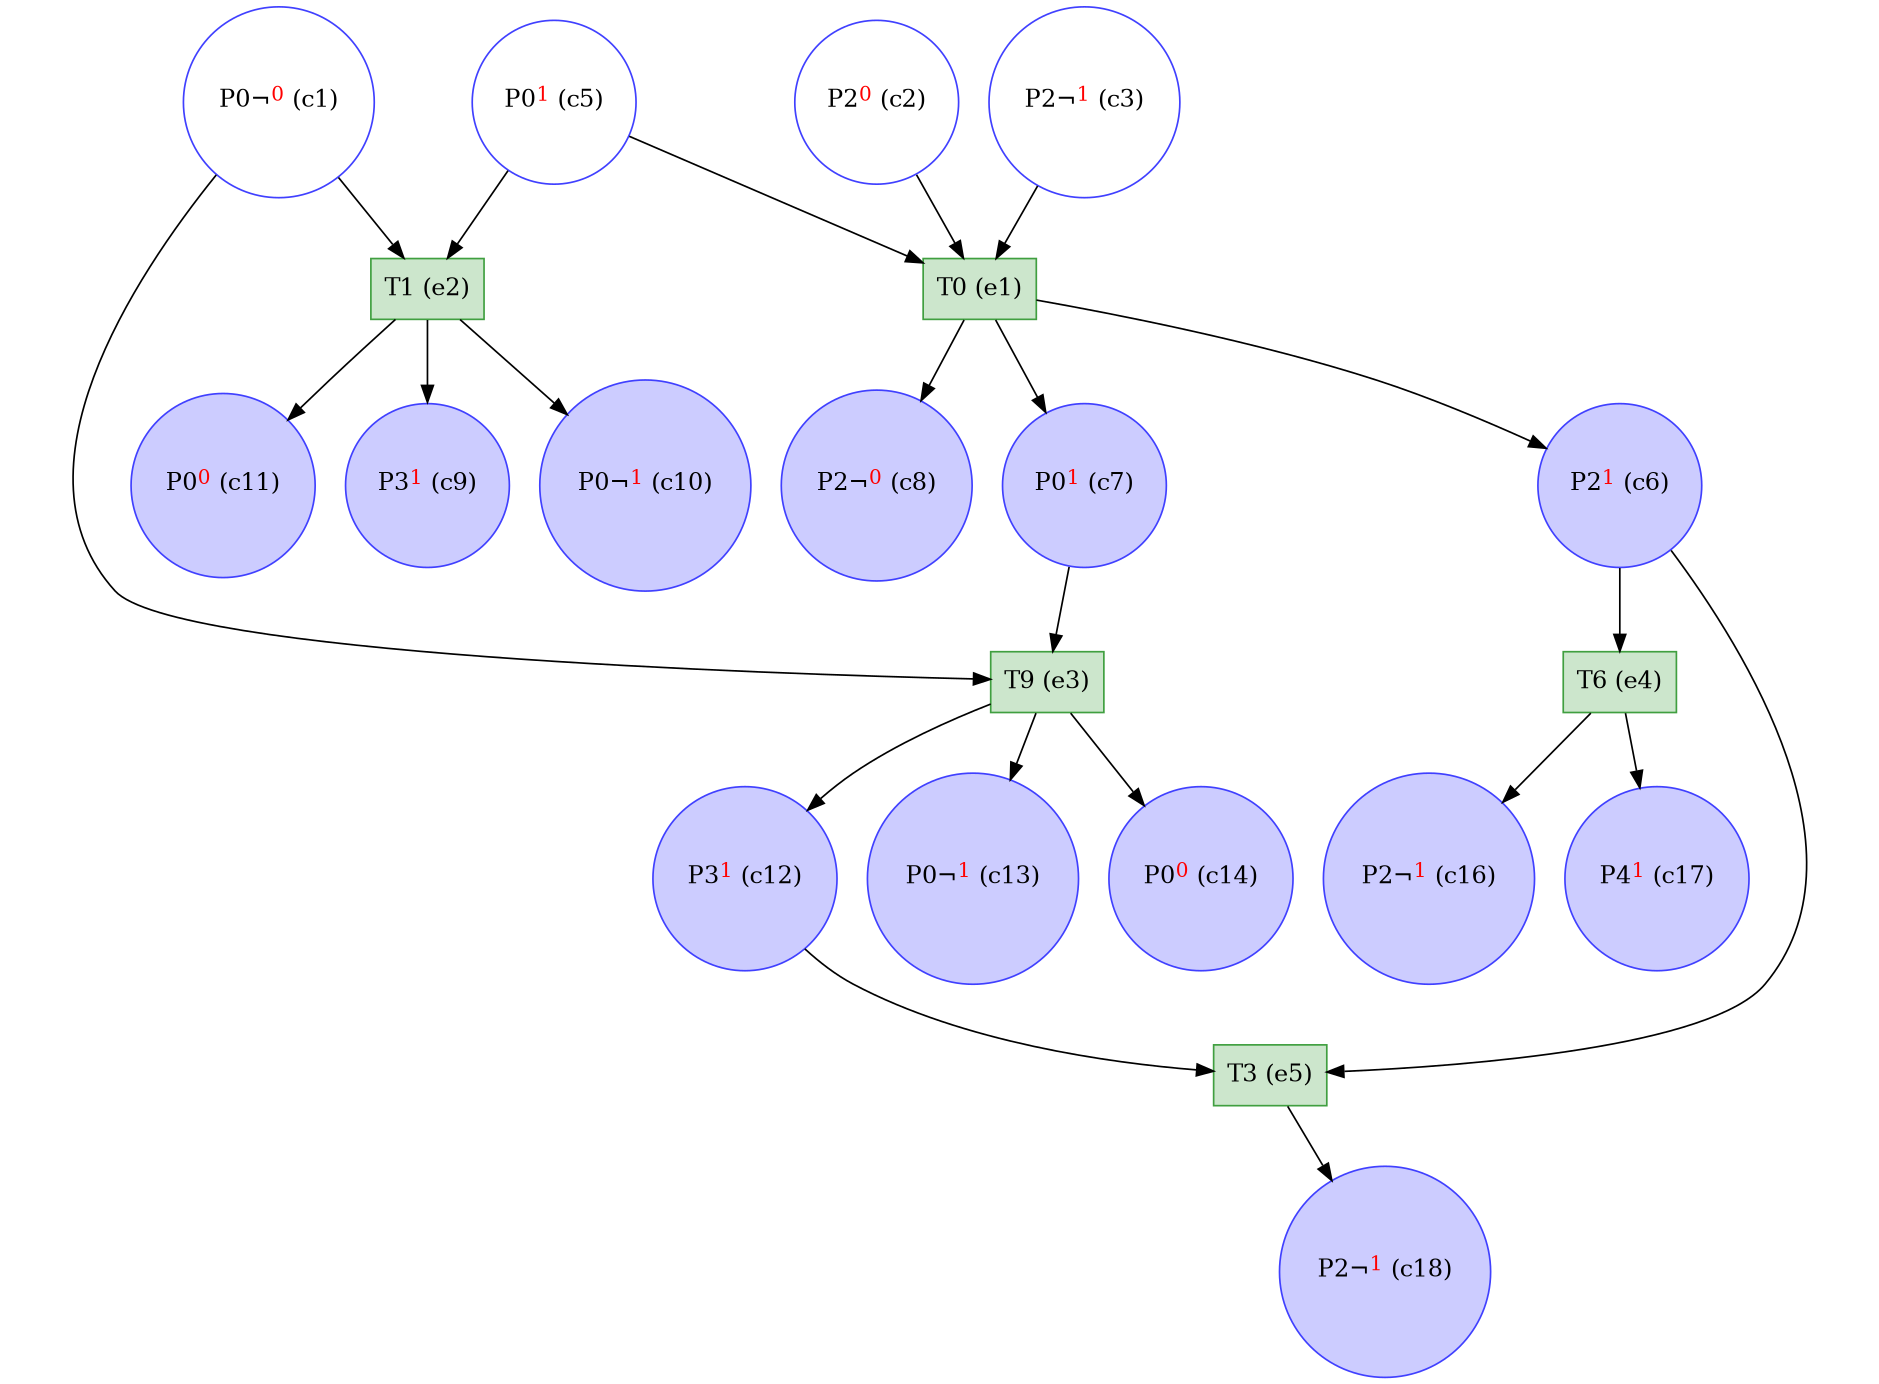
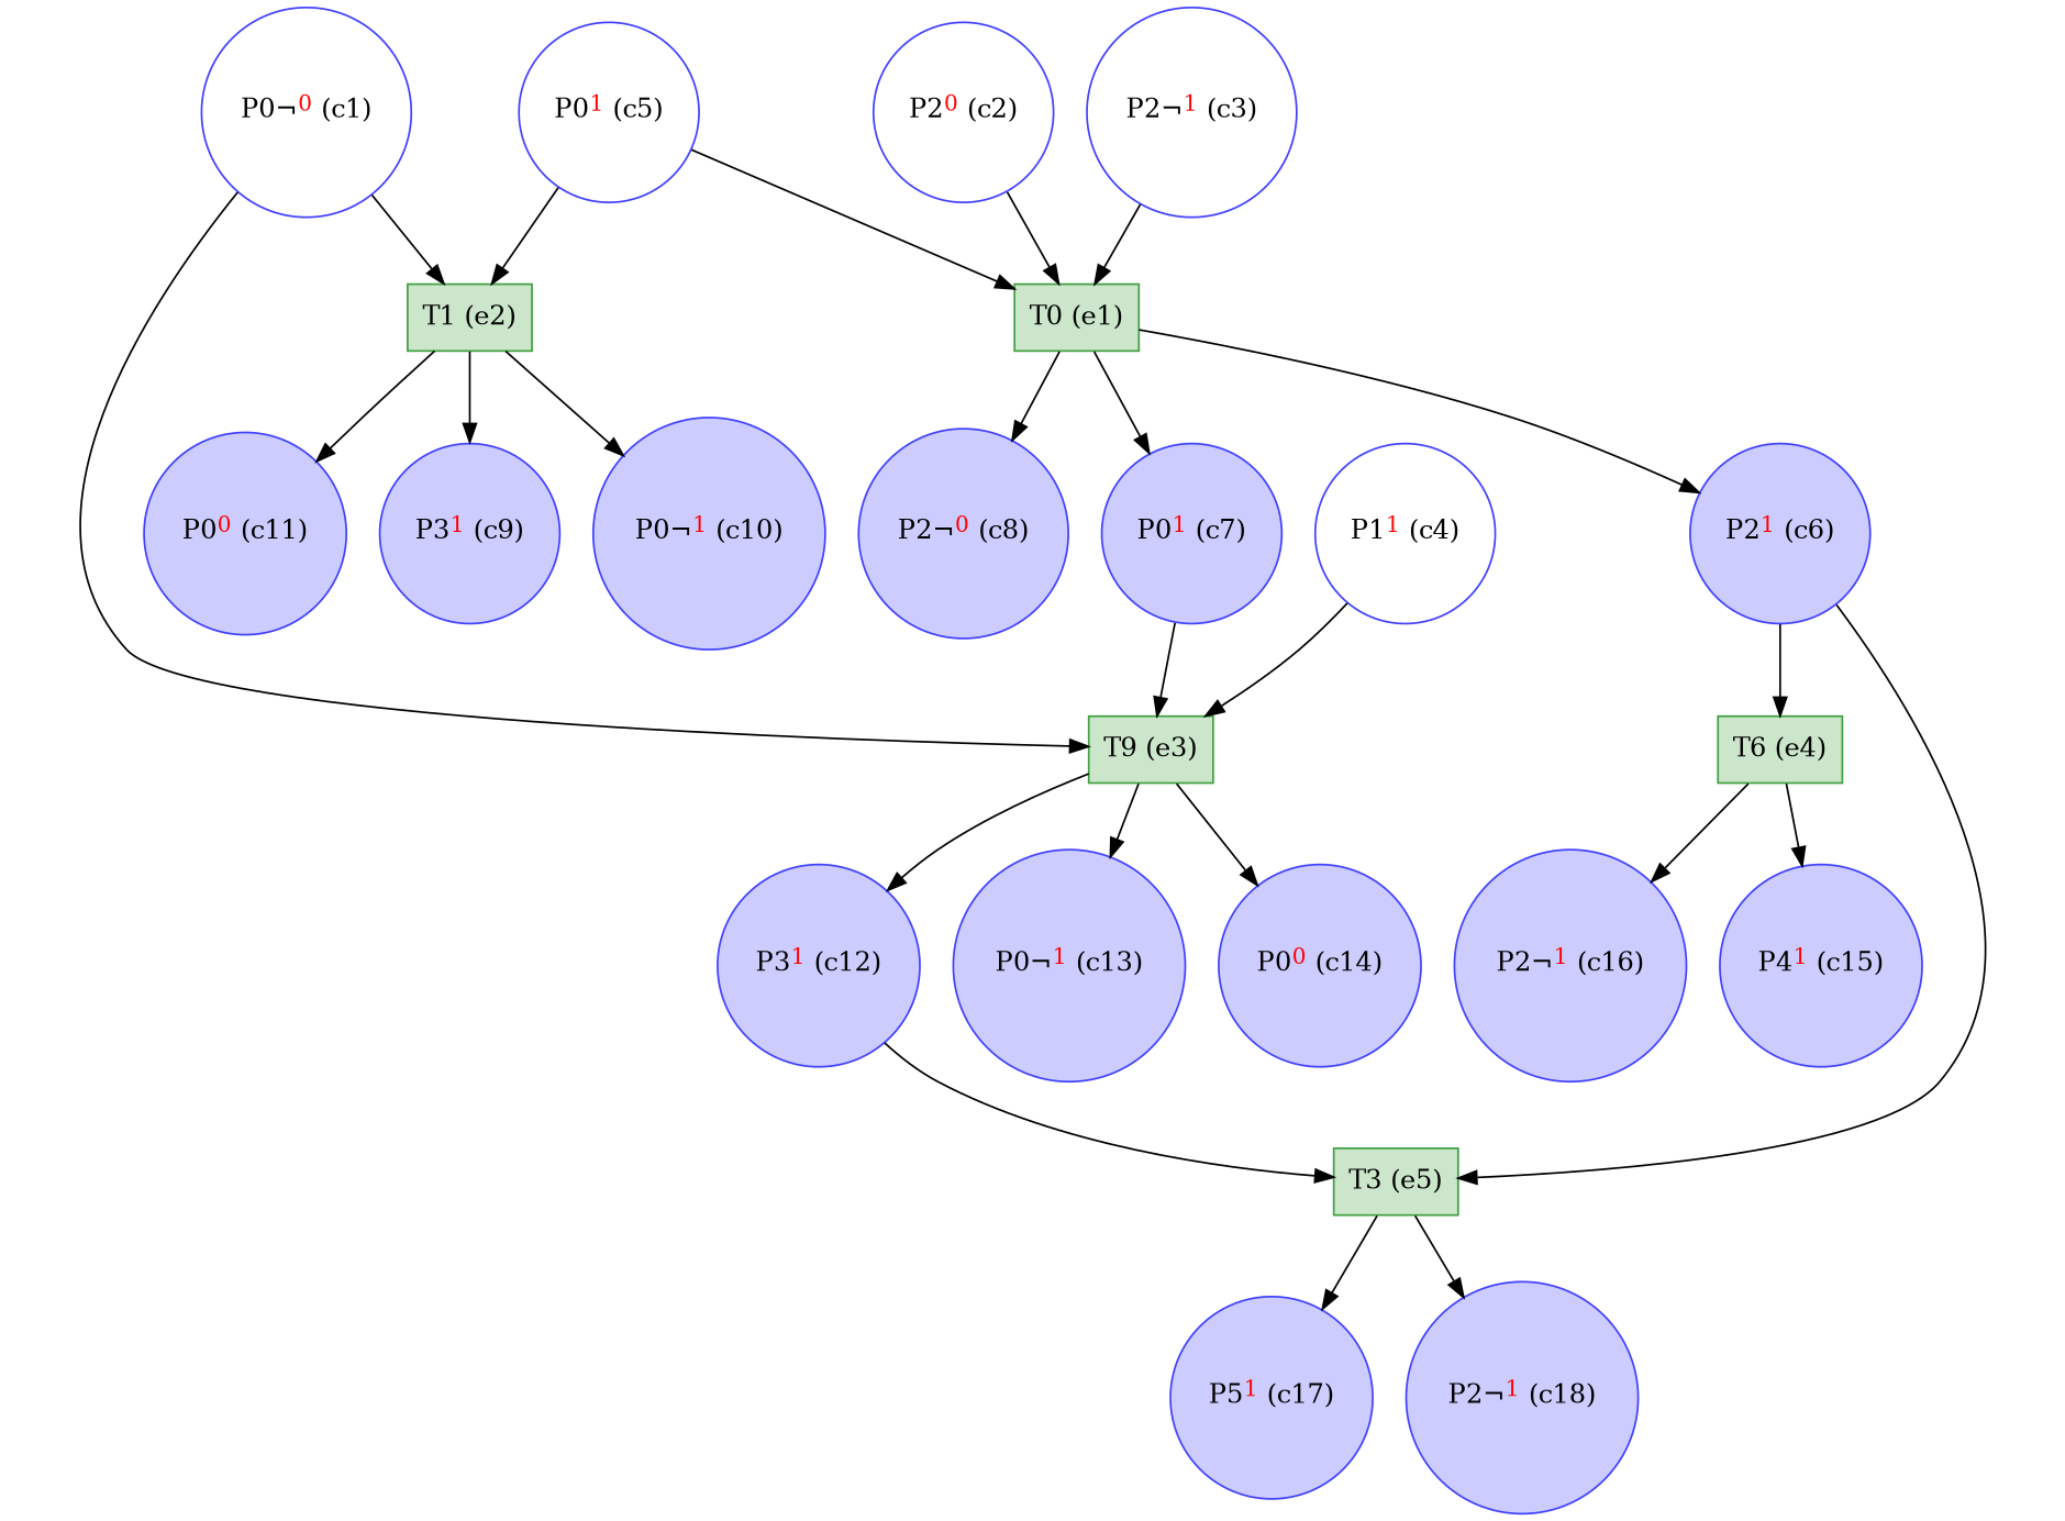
  digraph {
    node [color="#4040ff" fillcolor="#ccccff" shape=circle style=filled]
    n1 [fillcolor=transparent label=<P0¬<FONT COLOR="red"><SUP>0</SUP></FONT>&nbsp;(c1)>]
    n2 [color="#409f40" fillcolor="#cce6cc" label="T9 (e3)" shape=box]
    n3 [color="#409f40" fillcolor="#cce6cc" label="T1 (e2)" shape=box]
    n4 [label=<P3<FONT COLOR="red"><SUP>1</SUP></FONT>&nbsp;(c12)>]
    n5 [label=<P0¬<FONT COLOR="red"><SUP>1</SUP></FONT>&nbsp;(c13)>]
    n6 [label=<P0<FONT COLOR="red"><SUP>0</SUP></FONT>&nbsp;(c14)>]
    n7 [label=<P3<FONT COLOR="red"><SUP>1</SUP></FONT>&nbsp;(c9)>]
    n8 [label=<P0¬<FONT COLOR="red"><SUP>1</SUP></FONT>&nbsp;(c10)>]
    n9 [label=<P0<FONT COLOR="red"><SUP>0</SUP></FONT>&nbsp;(c11)>]
    n10 [color="#409f40" fillcolor="#cce6cc" label="T3 (e5)" shape=box]
    n11 [fillcolor=transparent label=<P2<FONT COLOR="red"><SUP>0</SUP></FONT>&nbsp;(c2)>]
    n12 [color="#409f40" fillcolor="#cce6cc" label="T0 (e1)" shape=box]
    n13 [label=<P2<FONT COLOR="red"><SUP>1</SUP></FONT>&nbsp;(c6)>]
    n14 [label=<P0<FONT COLOR="red"><SUP>1</SUP></FONT>&nbsp;(c7)>]
    n15 [label=<P2¬<FONT COLOR="red"><SUP>0</SUP></FONT>&nbsp;(c8)>]
    n16 [color="#409f40" fillcolor="#cce6cc" label="T6 (e4)" shape=box]
    n17 [fillcolor=transparent label=<P2¬<FONT COLOR="red"><SUP>1</SUP></FONT>&nbsp;(c3)>]
+   n18 [fillcolor=transparent label=<P1<FONT COLOR="red"><SUP>1</SUP></FONT>&nbsp;(c4)>]
    n19 [fillcolor=transparent label=<P0<FONT COLOR="red"><SUP>1</SUP></FONT>&nbsp;(c5)>]
+   n20 [label=<P5<FONT COLOR="red"><SUP>1</SUP></FONT>&nbsp;(c17)>]
    n21 [label=<P2¬<FONT COLOR="red"><SUP>1</SUP></FONT>&nbsp;(c18)>]
-   n22 [label=<P4<FONT COLOR="red"><SUP>1</SUP></FONT>&nbsp;(c17)>]
+   n22 [label=<P4<FONT COLOR="red"><SUP>1</SUP></FONT>&nbsp;(c15)>]
    n23 [label=<P2¬<FONT COLOR="red"><SUP>1</SUP></FONT>&nbsp;(c16)>]
    n1 -> n2
    n1 -> n3
    n2 -> n4
    n2 -> n5
    n2 -> n6
    n3 -> n7
    n3 -> n8
    n3 -> n9
    n4 -> n10
+   n10 -> n20
    n10 -> n21
    n11 -> n12
    n12 -> n13
    n12 -> n14
    n12 -> n15
    n13 -> n10
    n13 -> n16
    n14 -> n2
    n16 -> n22
    n16 -> n23
    n17 -> n12
+   n18 -> n2
    n19 -> n3
    n19 -> n12
  }
